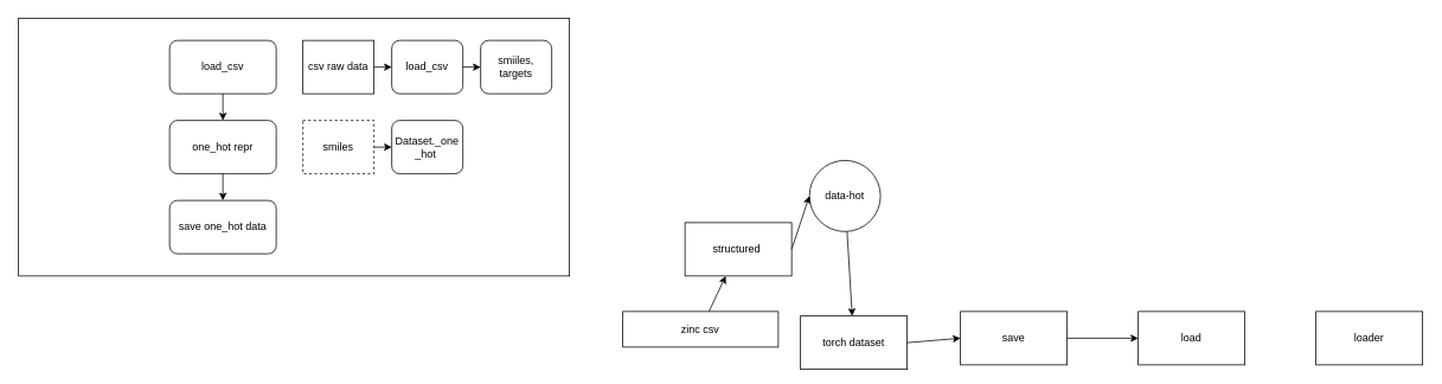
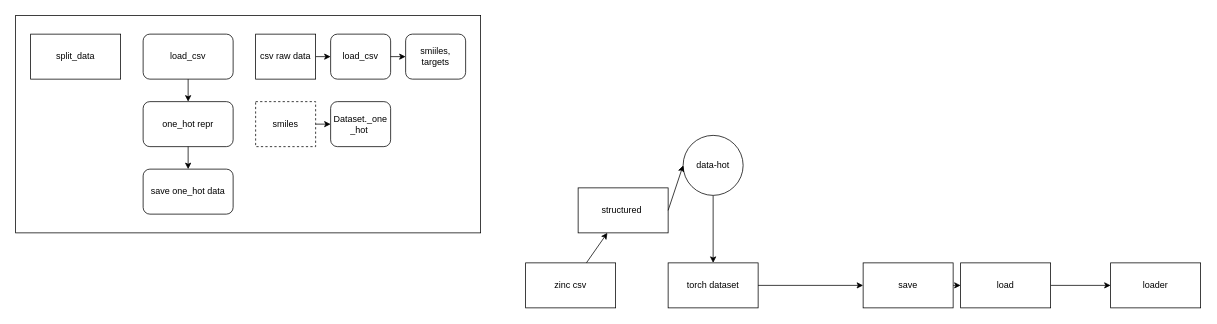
  <mxCell id="0" />
  <mxCell id="1" parent="0" />
  <mxCell id="2" value="structured&amp;nbsp;" style="rounded=0;whiteSpace=wrap;html=1;" parent="1" vertex="1"><mxGeometry x="770" y="250" width="120" height="60" as="geometry" /></mxCell>
  <mxCell id="3" value="" style="edgeStyle=none;html=1;" parent="1" source="4" target="8" edge="1"><mxGeometry relative="1" as="geometry" /></mxCell>
  <mxCell id="4" value="data-hot" style="ellipse;whiteSpace=wrap;html=1;aspect=fixed;" parent="1" vertex="1"><mxGeometry x="910" y="180" width="80" height="80" as="geometry" /></mxCell>
  <mxCell id="5" value="" style="endArrow=classic;html=1;exitX=1;exitY=0.5;exitDx=0;exitDy=0;entryX=0;entryY=0.5;entryDx=0;entryDy=0;" parent="1" source="2" target="4" edge="1"><mxGeometry width="50" height="50" relative="1" as="geometry"><mxPoint x="960" y="330" as="sourcePoint" /><mxPoint x="1010" y="280" as="targetPoint" /></mxGeometry></mxCell>
  <mxCell id="6" value="" style="edgeStyle=none;html=1;" parent="1" source="7" target="2" edge="1"><mxGeometry relative="1" as="geometry" /></mxCell>
- <mxCell id="7" value="zinc csv" style="rounded=0;whiteSpace=wrap;html=1;" parent="1" vertex="1"><mxGeometry x="700" y="350" width="175" height="40" as="geometry" /></mxCell>
- <mxCell id="8" value="torch dataset" style="rounded=0;whiteSpace=wrap;html=1;" parent="1" vertex="1"><mxGeometry x="900" y="355" width="120" height="60" as="geometry" /></mxCell>
+ <mxCell id="7" value="zinc csv" style="rounded=0;whiteSpace=wrap;html=1;" parent="1" vertex="1"><mxGeometry x="700" y="350" width="120" height="60" as="geometry" /></mxCell>
+ <mxCell id="8" value="torch dataset" style="rounded=0;whiteSpace=wrap;html=1;" parent="1" vertex="1"><mxGeometry x="890" y="350" width="120" height="60" as="geometry" /></mxCell>
  <mxCell id="9" value="" style="edgeStyle=none;html=1;" parent="1" source="10" target="13" edge="1"><mxGeometry relative="1" as="geometry" /></mxCell>
- <mxCell id="10" value="save" style="rounded=0;whiteSpace=wrap;html=1;" parent="1" vertex="1"><mxGeometry x="1080" y="350" width="120" height="60" as="geometry" /></mxCell>
+ <mxCell id="10" value="save" style="rounded=0;whiteSpace=wrap;html=1;" parent="1" vertex="1"><mxGeometry x="1150" y="350" width="120" height="60" as="geometry" /></mxCell>
  <mxCell id="11" value="" style="endArrow=classic;html=1;exitX=1;exitY=0.5;exitDx=0;exitDy=0;entryX=0;entryY=0.5;entryDx=0;entryDy=0;" parent="1" source="8" target="10" edge="1"><mxGeometry width="50" height="50" relative="1" as="geometry"><mxPoint x="1040" y="230" as="sourcePoint" /><mxPoint x="1190" y="230" as="targetPoint" /></mxGeometry></mxCell>
+ <mxCell id="12" value="" style="edgeStyle=none;html=1;" parent="1" source="13" target="14" edge="1"><mxGeometry relative="1" as="geometry" /></mxCell>
  <mxCell id="13" value="load" style="rounded=0;whiteSpace=wrap;html=1;" parent="1" vertex="1"><mxGeometry x="1280" y="350" width="120" height="60" as="geometry" /></mxCell>
  <mxCell id="14" value="loader" style="rounded=0;whiteSpace=wrap;html=1;" parent="1" vertex="1"><mxGeometry x="1480" y="350" width="120" height="60" as="geometry" /></mxCell>
  <mxCell id="15" value="" style="group" vertex="1" connectable="0" parent="1"><mxGeometry x="20" y="20" width="620" height="290" as="geometry" /></mxCell>
  <mxCell id="16" value="" style="whiteSpace=wrap;html=1;" vertex="1" parent="15"><mxGeometry width="620" height="290" as="geometry" /></mxCell>
+ <mxCell id="17" value="split_data" style="rounded=0;whiteSpace=wrap;html=1;" parent="15" vertex="1"><mxGeometry x="20" y="25" width="120" height="60" as="geometry" /></mxCell>
  <mxCell id="18" value="load_csv&lt;br&gt;" style="rounded=1;whiteSpace=wrap;html=1;" parent="15" vertex="1"><mxGeometry x="170" y="25" width="120" height="60" as="geometry" /></mxCell>
  <mxCell id="19" value="one_hot repr" style="whiteSpace=wrap;html=1;rounded=1;" parent="15" vertex="1"><mxGeometry x="170" y="115" width="120" height="60" as="geometry" /></mxCell>
  <mxCell id="20" value="" style="edgeStyle=none;html=1;" parent="15" source="18" target="19" edge="1"><mxGeometry relative="1" as="geometry" /></mxCell>
  <mxCell id="21" value="load_csv&lt;br&gt;" style="rounded=1;whiteSpace=wrap;html=1;" parent="15" vertex="1"><mxGeometry x="420" y="25" width="80" height="60" as="geometry" /></mxCell>
  <mxCell id="22" value="" style="edgeStyle=none;html=1;" parent="15" target="21" edge="1"><mxGeometry relative="1" as="geometry"><mxPoint x="400" y="55" as="sourcePoint" /></mxGeometry></mxCell>
  <mxCell id="23" value="csv raw data" style="rounded=0;whiteSpace=wrap;html=1;" parent="15" vertex="1"><mxGeometry x="320" y="25" width="80" height="60" as="geometry" /></mxCell>
  <mxCell id="24" value="smiiles, targets" style="rounded=1;whiteSpace=wrap;html=1;" parent="15" vertex="1"><mxGeometry x="520" y="25" width="80" height="60" as="geometry" /></mxCell>
  <mxCell id="25" value="" style="edgeStyle=none;html=1;" parent="15" source="21" target="24" edge="1"><mxGeometry relative="1" as="geometry" /></mxCell>
  <mxCell id="26" value="Dataset._one&lt;br&gt;_hot&amp;nbsp;" style="whiteSpace=wrap;html=1;rounded=1;" parent="15" vertex="1"><mxGeometry x="420" y="115" width="80" height="60" as="geometry" /></mxCell>
  <mxCell id="27" value="" style="edgeStyle=none;html=1;" parent="15" source="28" target="26" edge="1"><mxGeometry relative="1" as="geometry" /></mxCell>
  <mxCell id="28" value="smiles" style="rounded=0;whiteSpace=wrap;html=1;dashed=1;" parent="15" vertex="1"><mxGeometry x="320" y="115" width="80" height="60" as="geometry" /></mxCell>
  <mxCell id="29" value="save one_hot data" style="whiteSpace=wrap;html=1;rounded=1;" parent="15" vertex="1"><mxGeometry x="170" y="205" width="120" height="60" as="geometry" /></mxCell>
  <mxCell id="30" value="" style="edgeStyle=none;html=1;" parent="15" source="19" target="29" edge="1"><mxGeometry relative="1" as="geometry" /></mxCell>
